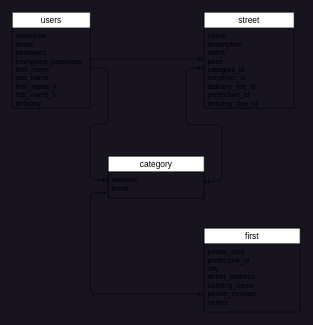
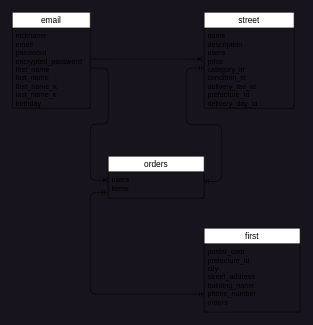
  <mxCell id="0" />
  <mxCell id="1" parent="0" />
- <mxCell id="2" value="users" style="swimlane;fontStyle=0;childLayout=stackLayout;horizontal=1;startSize=26;horizontalStack=0;resizeParent=1;resizeParentMax=0;resizeLast=0;collapsible=1;marginBottom=0;align=center;fontSize=14;" parent="1" vertex="1"><mxGeometry x="20" y="20" width="130" height="160" as="geometry" /></mxCell>
+ <mxCell id="2" value="email" style="swimlane;fontStyle=0;childLayout=stackLayout;horizontal=1;startSize=26;horizontalStack=0;resizeParent=1;resizeParentMax=0;resizeLast=0;collapsible=1;marginBottom=0;align=center;fontSize=14;" parent="1" vertex="1"><mxGeometry x="20" y="20" width="130" height="160" as="geometry" /></mxCell>
  <mxCell id="3" value="nickname&#10;email&#10;password&#10;encrypted_password&#10;first_name&#09;&#10;last_name &#10;first_name_k&#09;&#10;last_name_k&#09;&#10;birthday&#10;" style="text;strokeColor=none;fillColor=none;spacingLeft=4;spacingRight=4;overflow=hidden;rotatable=0;points=[[0,0.5],[1,0.5]];portConstraint=eastwest;fontSize=12;" parent="2" vertex="1"><mxGeometry y="26" width="130" height="134" as="geometry" /></mxCell>
  <mxCell id="4" value="street" style="swimlane;fontStyle=0;childLayout=stackLayout;horizontal=1;startSize=26;horizontalStack=0;resizeParent=1;resizeParentMax=0;resizeLast=0;collapsible=1;marginBottom=0;align=center;fontSize=14;" parent="1" vertex="1"><mxGeometry x="340" y="20" width="150" height="160" as="geometry" /></mxCell>
  <mxCell id="5" value="name&#09;&#10;description&#10;users&#10;price&#10;category_id&#09;&#10;condition_id&#09;&#10;delivery_fee_id&#09;&#10;prefecture_id&#09;&#10;delivery_day_id&#09;" style="text;strokeColor=none;fillColor=none;spacingLeft=4;spacingRight=4;overflow=hidden;rotatable=0;points=[[0,0.5],[1,0.5]];portConstraint=eastwest;fontSize=12;" parent="4" vertex="1"><mxGeometry y="26" width="150" height="134" as="geometry" /></mxCell>
- <mxCell id="6" value="category" style="swimlane;fontStyle=0;childLayout=stackLayout;horizontal=1;startSize=26;horizontalStack=0;resizeParent=1;resizeParentMax=0;resizeLast=0;collapsible=1;marginBottom=0;align=center;fontSize=14;" parent="1" vertex="1"><mxGeometry x="180" y="260" width="160" height="70" as="geometry" /></mxCell>
- <mxCell id="7" value="address&#10;items" style="text;strokeColor=none;fillColor=none;spacingLeft=4;spacingRight=4;overflow=hidden;rotatable=0;points=[[0,0.5],[1,0.5]];portConstraint=eastwest;fontSize=12;" parent="6" vertex="1"><mxGeometry y="26" width="160" height="44" as="geometry" /></mxCell>
+ <mxCell id="6" value="orders" style="swimlane;fontStyle=0;childLayout=stackLayout;horizontal=1;startSize=26;horizontalStack=0;resizeParent=1;resizeParentMax=0;resizeLast=0;collapsible=1;marginBottom=0;align=center;fontSize=14;" parent="1" vertex="1"><mxGeometry x="180" y="260" width="160" height="70" as="geometry" /></mxCell>
+ <mxCell id="7" value="users&#10;items" style="text;strokeColor=none;fillColor=none;spacingLeft=4;spacingRight=4;overflow=hidden;rotatable=0;points=[[0,0.5],[1,0.5]];portConstraint=eastwest;fontSize=12;" parent="6" vertex="1"><mxGeometry y="26" width="160" height="44" as="geometry" /></mxCell>
  <mxCell id="8" value="first" style="swimlane;fontStyle=0;childLayout=stackLayout;horizontal=1;startSize=26;horizontalStack=0;resizeParent=1;resizeParentMax=0;resizeLast=0;collapsible=1;marginBottom=0;align=center;fontSize=14;" parent="1" vertex="1"><mxGeometry x="340" y="380" width="160" height="140" as="geometry" /></mxCell>
  <mxCell id="9" value="postal_cord&#09;&#10;prefecture_id&#09;&#10;city&#09;&#10;street_address&#10;building_name&#09;&#10;phone_number&#09;&#09;&#10;orders" style="text;strokeColor=none;fillColor=none;spacingLeft=4;spacingRight=4;overflow=hidden;rotatable=0;points=[[0,0.5],[1,0.5]];portConstraint=eastwest;fontSize=12;" parent="8" vertex="1"><mxGeometry y="26" width="160" height="114" as="geometry" /></mxCell>
  <mxCell id="10" value="" style="edgeStyle=entityRelationEdgeStyle;fontSize=12;html=1;endArrow=ERoneToMany;entryX=-0.013;entryY=0.388;entryDx=0;entryDy=0;entryPerimeter=0;" parent="1" target="5" edge="1"><mxGeometry width="100" height="100" relative="1" as="geometry"><mxPoint x="150" y="98" as="sourcePoint" /><mxPoint x="340" y="90" as="targetPoint" /></mxGeometry></mxCell>
  <mxCell id="11" value="" style="edgeStyle=entityRelationEdgeStyle;fontSize=12;html=1;endArrow=ERoneToMany;entryX=0;entryY=0.318;entryDx=0;entryDy=0;entryPerimeter=0;" parent="1" source="3" target="7" edge="1"><mxGeometry width="100" height="100" relative="1" as="geometry"><mxPoint x="10" y="210" as="sourcePoint" /><mxPoint x="340" y="90" as="targetPoint" /></mxGeometry></mxCell>
  <mxCell id="12" value="" style="edgeStyle=entityRelationEdgeStyle;fontSize=12;html=1;endArrow=ERmandOne;startArrow=ERmandOne;entryX=0;entryY=0.5;entryDx=0;entryDy=0;exitX=0.996;exitY=0.364;exitDx=0;exitDy=0;exitPerimeter=0;" parent="1" source="7" target="5" edge="1"><mxGeometry width="100" height="100" relative="1" as="geometry"><mxPoint x="140" y="260" as="sourcePoint" /><mxPoint x="240" y="160" as="targetPoint" /></mxGeometry></mxCell>
  <mxCell id="13" value="" style="edgeStyle=orthogonalEdgeStyle;fontSize=12;html=1;endArrow=ERmandOne;startArrow=ERmandOne;entryX=0;entryY=0.737;entryDx=0;entryDy=0;entryPerimeter=0;exitX=-0.012;exitY=0.788;exitDx=0;exitDy=0;exitPerimeter=0;" parent="1" source="7" target="9" edge="1"><mxGeometry width="100" height="100" relative="1" as="geometry"><mxPoint x="230" y="440" as="sourcePoint" /><mxPoint x="240" y="350" as="targetPoint" /><Array as="points"><mxPoint x="150" y="321" /><mxPoint x="150" y="490" /></Array></mxGeometry></mxCell>
